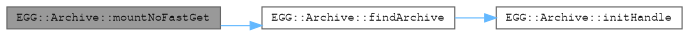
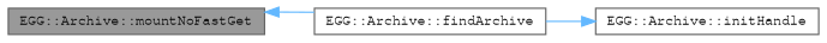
  digraph {
    rankdir=LR
    node [color=grey40 fillcolor=white fontname=FreeMono fontsize=10 shape=box style=filled]
    edge [color=steelblue1 fontname=FreeMono fontsize=10 labelfontname=FreeMono labelfontsize=10 style=solid]
    n1 [color=gray40 fillcolor=grey60 fontcolor=black height=0.2 label="EGG::Archive::mountNoFastGet" width=0.4]
    n2 [height=0.2 label="EGG::Archive::findArchive" width=0.4]
    n3 [height=0.2 label="EGG::Archive::initHandle" width=0.4]
-   n1 -> n2
+   n2 -> n1
    n2 -> n3
  }
